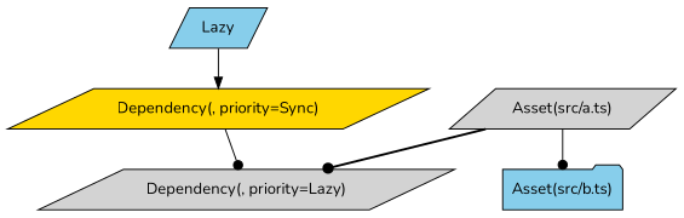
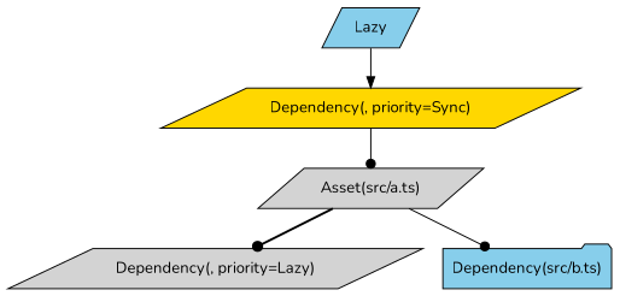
  digraph {
    fontname=Nunito
    node [fillcolor=skyblue fontname=Nunito shape=parallelogram style=filled]
    edge [arrowhead=dot fontname=Nunito style=solid]
    n1 [label=Lazy]
    n2 [fillcolor=gold label="Dependency(, priority=Sync)"]
    n3 [fillcolor=lightgrey label="Asset(src/a.ts)"]
    n4 [fillcolor=lightgrey label="Dependency(, priority=Lazy)"]
-   n5 [label="Asset(src/b.ts)" shape=folder]
+   n5 [label="Dependency(src/b.ts)" shape=folder]
    n1 -> n2 [arrowhead=normal]
-   n2 -> n4
+   n2 -> n3
    n3 -> n4 [style=bold]
    n3 -> n5
  }
